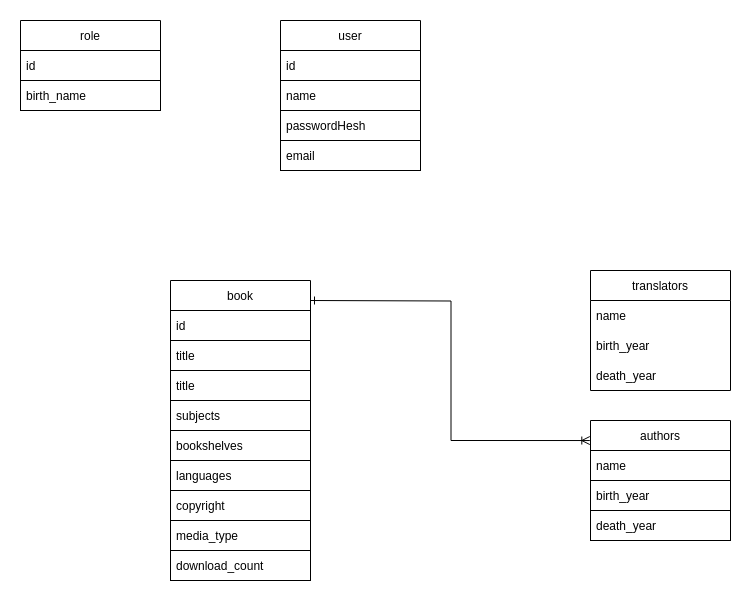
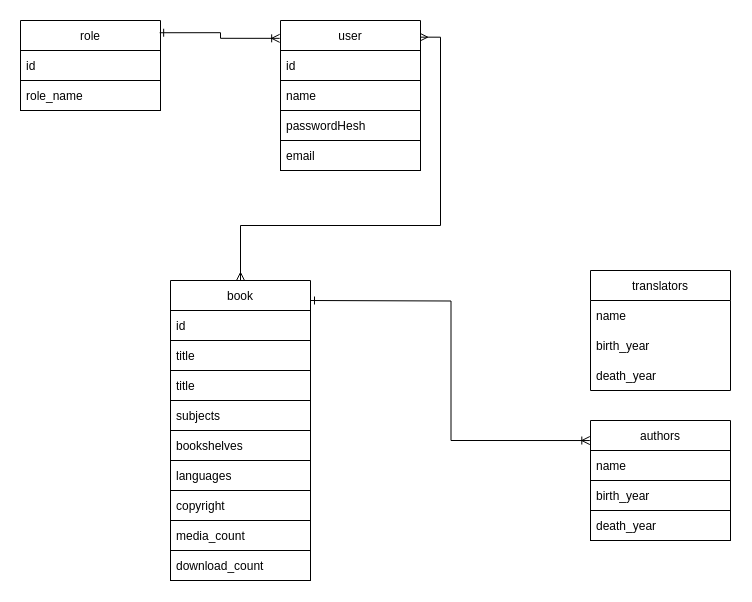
  <mxCell id="0" />
  <mxCell id="1" parent="0" />
  <mxCell id="2" value="role" style="swimlane;fontStyle=0;childLayout=stackLayout;horizontal=1;startSize=30;horizontalStack=0;resizeParent=1;resizeParentMax=0;resizeLast=0;collapsible=1;marginBottom=0;strokeColor=default;" parent="1" vertex="1"><mxGeometry x="20" y="20" width="140" height="90" as="geometry" /></mxCell>
  <mxCell id="3" value="id" style="text;strokeColor=default;fillColor=none;align=left;verticalAlign=middle;spacingLeft=4;spacingRight=4;overflow=hidden;points=[[0,0.5],[1,0.5]];portConstraint=eastwest;rotatable=0;" parent="2" vertex="1"><mxGeometry y="30" width="140" height="30" as="geometry" /></mxCell>
- <mxCell id="4" value="birth_name" style="text;strokeColor=default;fillColor=none;align=left;verticalAlign=middle;spacingLeft=4;spacingRight=4;overflow=hidden;points=[[0,0.5],[1,0.5]];portConstraint=eastwest;rotatable=0;" parent="2" vertex="1"><mxGeometry y="60" width="140" height="30" as="geometry" /></mxCell>
+ <mxCell id="4" value="role_name" style="text;strokeColor=default;fillColor=none;align=left;verticalAlign=middle;spacingLeft=4;spacingRight=4;overflow=hidden;points=[[0,0.5],[1,0.5]];portConstraint=eastwest;rotatable=0;" parent="2" vertex="1"><mxGeometry y="60" width="140" height="30" as="geometry" /></mxCell>
+ <mxCell id="5" style="edgeStyle=orthogonalEdgeStyle;rounded=0;orthogonalLoop=1;jettySize=auto;html=1;entryX=0.5;entryY=0;entryDx=0;entryDy=0;startArrow=ERmany;startFill=0;endArrow=ERmany;endFill=0;exitX=0.994;exitY=0.111;exitDx=0;exitDy=0;exitPerimeter=0;" parent="1" source="6" target="11" edge="1"><mxGeometry relative="1" as="geometry" /></mxCell>
  <mxCell id="6" value="user" style="swimlane;fontStyle=0;childLayout=stackLayout;horizontal=1;startSize=30;horizontalStack=0;resizeParent=1;resizeParentMax=0;resizeLast=0;collapsible=1;marginBottom=0;strokeColor=default;fillColor=default;" parent="1" vertex="1"><mxGeometry x="280" y="20" width="140" height="150" as="geometry" /></mxCell>
  <mxCell id="7" value="id" style="text;strokeColor=default;fillColor=default;align=left;verticalAlign=middle;spacingLeft=4;spacingRight=4;overflow=hidden;points=[[0,0.5],[1,0.5]];portConstraint=eastwest;rotatable=0;" parent="6" vertex="1"><mxGeometry y="30" width="140" height="30" as="geometry" /></mxCell>
  <mxCell id="8" value="name" style="text;strokeColor=default;fillColor=default;align=left;verticalAlign=middle;spacingLeft=4;spacingRight=4;overflow=hidden;points=[[0,0.5],[1,0.5]];portConstraint=eastwest;rotatable=0;" parent="6" vertex="1"><mxGeometry y="60" width="140" height="30" as="geometry" /></mxCell>
  <mxCell id="9" value="passwordHesh" style="text;strokeColor=default;fillColor=default;align=left;verticalAlign=middle;spacingLeft=4;spacingRight=4;overflow=hidden;points=[[0,0.5],[1,0.5]];portConstraint=eastwest;rotatable=0;" parent="6" vertex="1"><mxGeometry y="90" width="140" height="30" as="geometry" /></mxCell>
  <mxCell id="10" value="email" style="text;strokeColor=default;fillColor=default;align=left;verticalAlign=middle;spacingLeft=4;spacingRight=4;overflow=hidden;points=[[0,0.5],[1,0.5]];portConstraint=eastwest;rotatable=0;" parent="6" vertex="1"><mxGeometry y="120" width="140" height="30" as="geometry" /></mxCell>
  <mxCell id="11" value="book" style="swimlane;fontStyle=0;childLayout=stackLayout;horizontal=1;startSize=30;horizontalStack=0;resizeParent=1;resizeParentMax=0;resizeLast=0;collapsible=1;marginBottom=0;strokeColor=default;" parent="1" vertex="1"><mxGeometry x="170" y="280" width="140" height="300" as="geometry" /></mxCell>
  <mxCell id="12" value="id" style="text;strokeColor=default;fillColor=none;align=left;verticalAlign=middle;spacingLeft=4;spacingRight=4;overflow=hidden;points=[[0,0.5],[1,0.5]];portConstraint=eastwest;rotatable=0;" parent="11" vertex="1"><mxGeometry y="30" width="140" height="30" as="geometry" /></mxCell>
  <mxCell id="13" value="title" style="text;strokeColor=default;fillColor=none;align=left;verticalAlign=middle;spacingLeft=4;spacingRight=4;overflow=hidden;points=[[0,0.5],[1,0.5]];portConstraint=eastwest;rotatable=0;" parent="11" vertex="1"><mxGeometry y="60" width="140" height="30" as="geometry" /></mxCell>
  <mxCell id="14" value="title" style="text;strokeColor=default;fillColor=none;align=left;verticalAlign=middle;spacingLeft=4;spacingRight=4;overflow=hidden;points=[[0,0.5],[1,0.5]];portConstraint=eastwest;rotatable=0;" parent="11" vertex="1"><mxGeometry y="90" width="140" height="30" as="geometry" /></mxCell>
  <mxCell id="15" value="subjects" style="text;strokeColor=default;fillColor=none;align=left;verticalAlign=middle;spacingLeft=4;spacingRight=4;overflow=hidden;points=[[0,0.5],[1,0.5]];portConstraint=eastwest;rotatable=0;" parent="11" vertex="1"><mxGeometry y="120" width="140" height="30" as="geometry" /></mxCell>
  <mxCell id="16" value="bookshelves" style="text;strokeColor=default;fillColor=none;align=left;verticalAlign=middle;spacingLeft=4;spacingRight=4;overflow=hidden;points=[[0,0.5],[1,0.5]];portConstraint=eastwest;rotatable=0;" parent="11" vertex="1"><mxGeometry y="150" width="140" height="30" as="geometry" /></mxCell>
  <mxCell id="17" value="languages" style="text;strokeColor=default;fillColor=none;align=left;verticalAlign=middle;spacingLeft=4;spacingRight=4;overflow=hidden;points=[[0,0.5],[1,0.5]];portConstraint=eastwest;rotatable=0;" parent="11" vertex="1"><mxGeometry y="180" width="140" height="30" as="geometry" /></mxCell>
  <mxCell id="18" value="copyright" style="text;strokeColor=default;fillColor=none;align=left;verticalAlign=middle;spacingLeft=4;spacingRight=4;overflow=hidden;points=[[0,0.5],[1,0.5]];portConstraint=eastwest;rotatable=0;" parent="11" vertex="1"><mxGeometry y="210" width="140" height="30" as="geometry" /></mxCell>
- <mxCell id="19" value="media_type" style="text;strokeColor=default;fillColor=none;align=left;verticalAlign=middle;spacingLeft=4;spacingRight=4;overflow=hidden;points=[[0,0.5],[1,0.5]];portConstraint=eastwest;rotatable=0;" parent="11" vertex="1"><mxGeometry y="240" width="140" height="30" as="geometry" /></mxCell>
+ <mxCell id="19" value="media_count" style="text;strokeColor=default;fillColor=none;align=left;verticalAlign=middle;spacingLeft=4;spacingRight=4;overflow=hidden;points=[[0,0.5],[1,0.5]];portConstraint=eastwest;rotatable=0;" parent="11" vertex="1"><mxGeometry y="240" width="140" height="30" as="geometry" /></mxCell>
  <mxCell id="20" value="download_count" style="text;strokeColor=default;fillColor=none;align=left;verticalAlign=middle;spacingLeft=4;spacingRight=4;overflow=hidden;points=[[0,0.5],[1,0.5]];portConstraint=eastwest;rotatable=0;" parent="11" vertex="1"><mxGeometry y="270" width="140" height="30" as="geometry" /></mxCell>
  <mxCell id="21" value="authors" style="swimlane;fontStyle=0;childLayout=stackLayout;horizontal=1;startSize=30;horizontalStack=0;resizeParent=1;resizeParentMax=0;resizeLast=0;collapsible=1;marginBottom=0;strokeColor=default;" parent="1" vertex="1"><mxGeometry x="590" y="420" width="140" height="120" as="geometry" /></mxCell>
  <mxCell id="22" value="name" style="text;strokeColor=default;fillColor=none;align=left;verticalAlign=middle;spacingLeft=4;spacingRight=4;overflow=hidden;points=[[0,0.5],[1,0.5]];portConstraint=eastwest;rotatable=0;" parent="21" vertex="1"><mxGeometry y="30" width="140" height="30" as="geometry" /></mxCell>
  <mxCell id="23" value="birth_year" style="text;strokeColor=default;fillColor=none;align=left;verticalAlign=middle;spacingLeft=4;spacingRight=4;overflow=hidden;points=[[0,0.5],[1,0.5]];portConstraint=eastwest;rotatable=0;" parent="21" vertex="1"><mxGeometry y="60" width="140" height="30" as="geometry" /></mxCell>
  <mxCell id="24" value="death_year" style="text;strokeColor=default;fillColor=none;align=left;verticalAlign=middle;spacingLeft=4;spacingRight=4;overflow=hidden;points=[[0,0.5],[1,0.5]];portConstraint=eastwest;rotatable=0;" parent="21" vertex="1"><mxGeometry y="90" width="140" height="30" as="geometry" /></mxCell>
  <mxCell id="25" value="translators" style="swimlane;fontStyle=0;childLayout=stackLayout;horizontal=1;startSize=30;horizontalStack=0;resizeParent=1;resizeParentMax=0;resizeLast=0;collapsible=1;marginBottom=0;strokeColor=default;" parent="1" vertex="1"><mxGeometry x="590" y="270" width="140" height="120" as="geometry" /></mxCell>
  <mxCell id="26" value="name" style="text;strokeColor=none;fillColor=none;align=left;verticalAlign=middle;spacingLeft=4;spacingRight=4;overflow=hidden;points=[[0,0.5],[1,0.5]];portConstraint=eastwest;rotatable=0;" parent="25" vertex="1"><mxGeometry y="30" width="140" height="30" as="geometry" /></mxCell>
  <mxCell id="27" value="birth_year" style="text;strokeColor=none;fillColor=none;align=left;verticalAlign=middle;spacingLeft=4;spacingRight=4;overflow=hidden;points=[[0,0.5],[1,0.5]];portConstraint=eastwest;rotatable=0;" parent="25" vertex="1"><mxGeometry y="60" width="140" height="30" as="geometry" /></mxCell>
  <mxCell id="28" value="death_year" style="text;strokeColor=none;fillColor=none;align=left;verticalAlign=middle;spacingLeft=4;spacingRight=4;overflow=hidden;points=[[0,0.5],[1,0.5]];portConstraint=eastwest;rotatable=0;" parent="25" vertex="1"><mxGeometry y="90" width="140" height="30" as="geometry" /></mxCell>
  <mxCell id="29" style="edgeStyle=orthogonalEdgeStyle;rounded=0;orthogonalLoop=1;jettySize=auto;html=1;entryX=-0.005;entryY=0.167;entryDx=0;entryDy=0;entryPerimeter=0;startArrow=ERone;startFill=0;endArrow=ERoneToMany;endFill=0;" parent="1" target="21" edge="1"><mxGeometry relative="1" as="geometry"><mxPoint x="310" y="300" as="sourcePoint" /></mxGeometry></mxCell>
+ <mxCell id="30" style="edgeStyle=orthogonalEdgeStyle;rounded=0;orthogonalLoop=1;jettySize=auto;html=1;entryX=0.994;entryY=0.136;entryDx=0;entryDy=0;entryPerimeter=0;startArrow=ERoneToMany;startFill=0;endArrow=ERone;endFill=0;exitX=-0.006;exitY=0.119;exitDx=0;exitDy=0;exitPerimeter=0;" parent="1" source="6" target="2" edge="1"><mxGeometry relative="1" as="geometry" /></mxCell>
